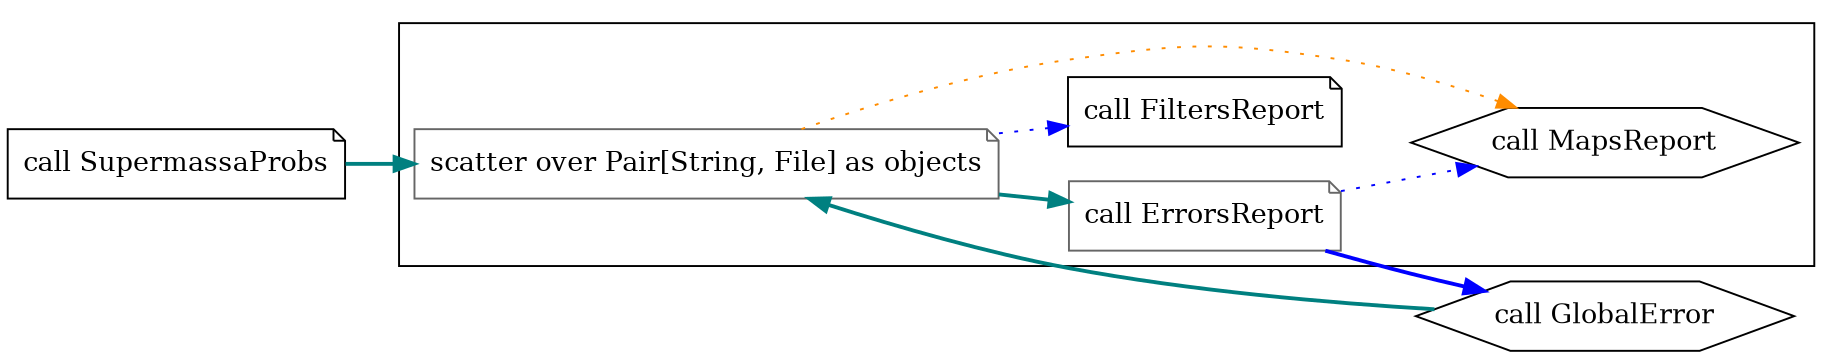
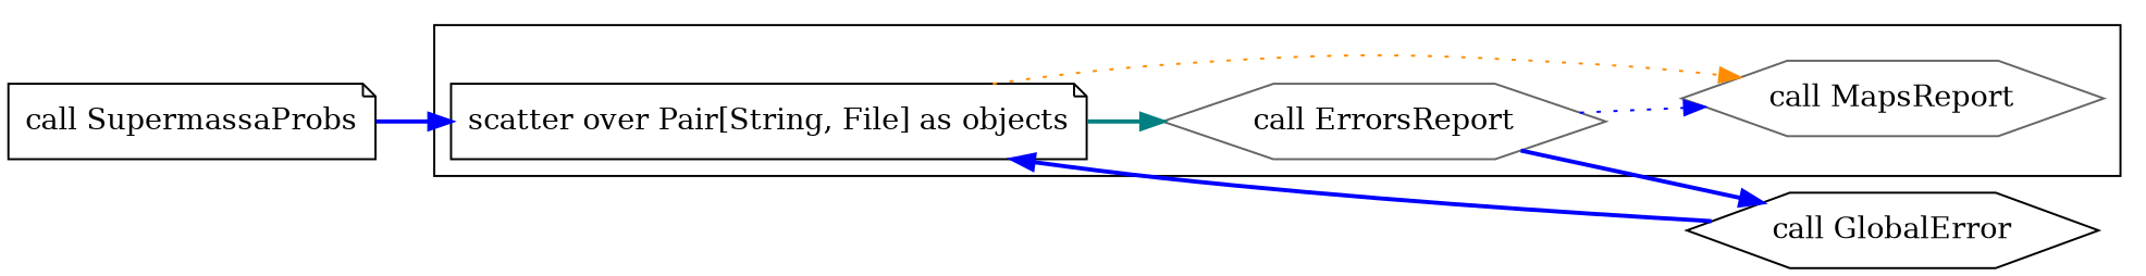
  digraph {
    compound=true
    rankdir=LR
    node [color=black shape=note]
    edge [color=teal style=bold]
-   n1 [color=gray40 label="scatter over Pair[String, File] as objects"]
-   n2 [color=gray40 label="call ErrorsReport"]
-   n3 [label="call FiltersReport"]
-   n4 [label="call MapsReport" shape=hexagon]
+   n1 [label="scatter over Pair[String, File] as objects"]
+   n2 [color=gray40 label="call ErrorsReport" shape=hexagon]
+   n4 [color=gray40 label="call MapsReport" shape=hexagon]
    n5 [label="call GlobalError" shape=hexagon]
    n6 [label="call SupermassaProbs"]
    subgraph cluster_1 {
      fillcolor=white
      style="filled,solid"
      n1
      n2
-     n3
      n4
    }
    n1 -> n2
-   n1 -> n3 [color=blue style=dotted]
    n1 -> n4 [color=darkorange style=dotted]
    n2 -> n4 [color=blue style=dotted]
    n2 -> n5 [color=blue]
-   n5 -> n1
-   n6 -> n1
+   n5 -> n1 [color=blue]
+   n6 -> n1 [color=blue]
  }
